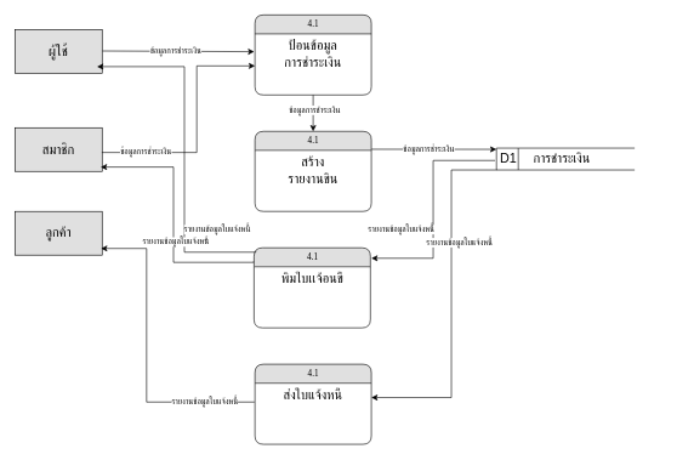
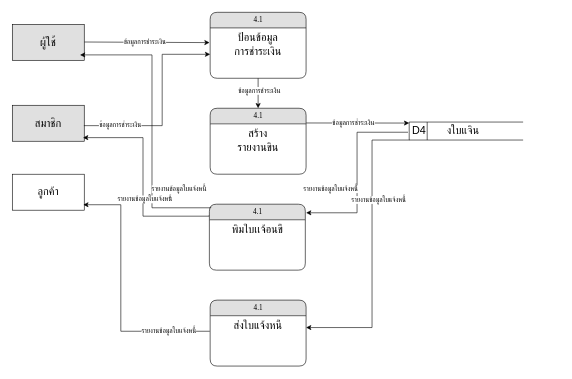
  <mxCell id="0" />
  <mxCell id="1" parent="0" />
  <mxCell id="2" value="4.1" style="swimlane;html=1;fontStyle=0;childLayout=stackLayout;horizontal=1;startSize=26;fillColor=#e0e0e0;horizontalStack=0;resizeParent=1;resizeLast=0;collapsible=1;marginBottom=0;swimlaneFillColor=#ffffff;align=center;rounded=1;shadow=0;comic=0;labelBackgroundColor=none;strokeWidth=1;fontFamily=Verdana;fontSize=12" parent="1" vertex="1"><mxGeometry x="348.72" y="340" width="160" height="110" as="geometry" /></mxCell>
  <mxCell id="3" value="&lt;span style=&quot;font-size: 18px;&quot;&gt;พิมใบเเจ้อนขี้&lt;/span&gt;" style="text;html=1;strokeColor=none;fillColor=none;spacingLeft=4;spacingRight=4;whiteSpace=wrap;overflow=hidden;rotatable=0;points=[[0,0.5],[1,0.5]];portConstraint=eastwest;align=center;" parent="2" vertex="1"><mxGeometry y="26" width="160" height="54" as="geometry" /></mxCell>
  <mxCell id="4" value="" style="endArrow=classic;html=1;rounded=0;exitX=-0.003;exitY=0.826;exitDx=0;exitDy=0;entryX=1;entryY=0.833;entryDx=0;entryDy=0;entryPerimeter=0;exitPerimeter=0;" parent="1" edge="1"><mxGeometry width="50" height="50" relative="1" as="geometry"><mxPoint x="140" y="69.5" as="sourcePoint" /><mxPoint x="349" y="70.5" as="targetPoint" /><Array as="points" /></mxGeometry></mxCell>
- <mxCell id="5" value="&lt;span style=&quot;font-size: 18px;&quot;&gt;ลูกค้า&lt;/span&gt;" style="rounded=0;whiteSpace=wrap;html=1;fillColor=#e0e0e0;" parent="1" vertex="1"><mxGeometry x="20" y="290" width="120" height="60" as="geometry" /></mxCell>
+ <mxCell id="5" value="&lt;span style=&quot;font-size: 18px;&quot;&gt;ลูกค้า&lt;/span&gt;" style="rounded=0;whiteSpace=wrap;html=1;" parent="1" vertex="1"><mxGeometry x="20" y="290" width="120" height="60" as="geometry" /></mxCell>
  <mxCell id="6" value="&lt;span style=&quot;font-size: 18px;&quot;&gt;ผู้ใช้&lt;/span&gt;" style="rounded=0;whiteSpace=wrap;html=1;fillColor=#e0e0e0;" parent="1" vertex="1"><mxGeometry x="20" y="40" width="120" height="60" as="geometry" /></mxCell>
  <mxCell id="7" value="4.1" style="swimlane;html=1;fontStyle=0;childLayout=stackLayout;horizontal=1;startSize=26;fillColor=#e0e0e0;horizontalStack=0;resizeParent=1;resizeLast=0;collapsible=1;marginBottom=0;swimlaneFillColor=#ffffff;align=center;rounded=1;shadow=0;comic=0;labelBackgroundColor=none;strokeWidth=1;fontFamily=Verdana;fontSize=12" parent="1" vertex="1"><mxGeometry x="350" y="20" width="160" height="110" as="geometry" /></mxCell>
  <mxCell id="8" value="&lt;span style=&quot;font-size: 18px;&quot;&gt;ป้อนข้อมูล&lt;/span&gt;&lt;div&gt;&lt;span style=&quot;font-size: 18px;&quot;&gt;การชำระเงิน&lt;/span&gt;&lt;/div&gt;" style="text;html=1;strokeColor=none;fillColor=none;spacingLeft=4;spacingRight=4;whiteSpace=wrap;overflow=hidden;rotatable=0;points=[[0,0.5],[1,0.5]];portConstraint=eastwest;align=center;" parent="7" vertex="1"><mxGeometry y="26" width="160" height="54" as="geometry" /></mxCell>
  <mxCell id="9" value="" style="endArrow=classic;html=1;rounded=0;entryX=0.5;entryY=0;entryDx=0;entryDy=0;" edge="1" parent="7" target="11"><mxGeometry width="50" height="50" relative="1" as="geometry"><mxPoint x="80" y="110" as="sourcePoint" /><mxPoint x="80" y="150" as="targetPoint" /></mxGeometry></mxCell>
  <mxCell id="10" value="ข้อมูลการชำระเงิน" style="edgeLabel;html=1;align=center;verticalAlign=middle;resizable=0;points=[];" vertex="1" connectable="0" parent="9"><mxGeometry x="-0.206" y="1" relative="1" as="geometry"><mxPoint as="offset" /></mxGeometry></mxCell>
  <mxCell id="11" value="4.1" style="swimlane;html=1;fontStyle=0;childLayout=stackLayout;horizontal=1;startSize=26;fillColor=#e0e0e0;horizontalStack=0;resizeParent=1;resizeLast=0;collapsible=1;marginBottom=0;swimlaneFillColor=#ffffff;align=center;rounded=1;shadow=0;comic=0;labelBackgroundColor=none;strokeWidth=1;fontFamily=Verdana;fontSize=12" parent="1" vertex="1"><mxGeometry x="350" y="180" width="160" height="110" as="geometry" /></mxCell>
  <mxCell id="12" value="&lt;font style=&quot;font-size: 18px;&quot;&gt;สร้าง&lt;/font&gt;&lt;br&gt;&lt;div&gt;&lt;span style=&quot;font-size: 18px;&quot;&gt;รายงานขิน&lt;/span&gt;&lt;/div&gt;" style="text;html=1;strokeColor=none;fillColor=none;spacingLeft=4;spacingRight=4;whiteSpace=wrap;overflow=hidden;rotatable=0;points=[[0,0.5],[1,0.5]];portConstraint=eastwest;align=center;" parent="11" vertex="1"><mxGeometry y="26" width="160" height="54" as="geometry" /></mxCell>
  <mxCell id="13" value="4.1" style="swimlane;html=1;fontStyle=0;childLayout=stackLayout;horizontal=1;startSize=26;fillColor=#e0e0e0;horizontalStack=0;resizeParent=1;resizeLast=0;collapsible=1;marginBottom=0;swimlaneFillColor=#ffffff;align=center;rounded=1;shadow=0;comic=0;labelBackgroundColor=none;strokeWidth=1;fontFamily=Verdana;fontSize=12" vertex="1" parent="1"><mxGeometry x="350" y="500" width="160" height="110" as="geometry" /></mxCell>
  <mxCell id="14" value="&lt;span style=&quot;font-size: 18px;&quot;&gt;ส่งใบแจ้งหนี้&lt;/span&gt;" style="text;html=1;strokeColor=none;fillColor=none;spacingLeft=4;spacingRight=4;whiteSpace=wrap;overflow=hidden;rotatable=0;points=[[0,0.5],[1,0.5]];portConstraint=eastwest;align=center;" vertex="1" parent="13"><mxGeometry y="26" width="160" height="54" as="geometry" /></mxCell>
  <mxCell id="15" value="&lt;span style=&quot;font-size: 18px;&quot;&gt;สมาชิก&lt;/span&gt;" style="rounded=0;whiteSpace=wrap;html=1;fillColor=#e0e0e0;" vertex="1" parent="1"><mxGeometry x="20" y="175" width="120" height="60" as="geometry" /></mxCell>
  <mxCell id="16" value="" style="endArrow=classic;html=1;rounded=0;exitX=0.04;exitY=1.099;exitDx=0;exitDy=0;exitPerimeter=0;entryX=1;entryY=0.709;entryDx=0;entryDy=0;entryPerimeter=0;edgeStyle=elbowEdgeStyle;" edge="1" parent="1"><mxGeometry width="50" height="50" relative="1" as="geometry"><mxPoint x="680" y="220" as="sourcePoint" /><mxPoint x="510" y="354.346" as="targetPoint" /></mxGeometry></mxCell>
  <mxCell id="17" value="" style="group" vertex="1" connectable="0" parent="1"><mxGeometry x="682" y="203" width="250" height="30" as="geometry" /></mxCell>
- <mxCell id="18" value="&lt;font style=&quot;font-size: 18px;&quot;&gt;D1&lt;/font&gt;" style="html=1;dashed=0;whiteSpace=wrap;shape=mxgraph.dfd.dataStoreID;align=left;spacingLeft=3;points=[[0,0],[0.5,0],[1,0],[0,0.5],[1,0.5],[0,1],[0.5,1],[1,1]];container=0;" vertex="1" parent="17"><mxGeometry width="190" height="30" as="geometry" /></mxCell>
- <mxCell id="19" value="&lt;font style=&quot;font-size: 18px;&quot;&gt;การชำระเงิน&lt;/font&gt;" style="text;strokeColor=none;align=center;fillColor=none;html=1;verticalAlign=middle;whiteSpace=wrap;rounded=0;" vertex="1" parent="17"><mxGeometry x="-10" width="200" height="30" as="geometry" /></mxCell>
+ <mxCell id="18" value="&lt;font style=&quot;font-size: 18px;&quot;&gt;D4&lt;/font&gt;" style="html=1;dashed=0;whiteSpace=wrap;shape=mxgraph.dfd.dataStoreID;align=left;spacingLeft=3;points=[[0,0],[0.5,0],[1,0],[0,0.5],[1,0.5],[0,1],[0.5,1],[1,1]];container=0;" vertex="1" parent="17"><mxGeometry width="190" height="30" as="geometry" /></mxCell>
+ <mxCell id="19" value="&lt;font style=&quot;font-size: 18px;&quot;&gt;งใบแจิน&lt;/font&gt;" style="text;strokeColor=none;align=center;fillColor=none;html=1;verticalAlign=middle;whiteSpace=wrap;rounded=0;" vertex="1" parent="17"><mxGeometry x="-10" width="200" height="30" as="geometry" /></mxCell>
  <mxCell id="20" value="" style="endArrow=classic;html=1;rounded=0;entryX=0.05;entryY=0.056;entryDx=0;entryDy=0;entryPerimeter=0;exitX=1.001;exitY=-0.027;exitDx=0;exitDy=0;exitPerimeter=0;" edge="1" parent="1" source="12" target="19"><mxGeometry width="50" height="50" relative="1" as="geometry"><mxPoint x="420" y="310" as="sourcePoint" /><mxPoint x="470" y="260" as="targetPoint" /></mxGeometry></mxCell>
  <mxCell id="21" value="ข้อมูลการชำระเงิน" style="edgeLabel;html=1;align=center;verticalAlign=middle;resizable=0;points=[];" vertex="1" connectable="0" parent="20"><mxGeometry x="-0.09" y="3" relative="1" as="geometry"><mxPoint y="2" as="offset" /></mxGeometry></mxCell>
  <mxCell id="22" value="รายงานข้อมูลใบแจ้งหนี้" style="edgeLabel;html=1;align=center;verticalAlign=middle;resizable=0;points=[];" vertex="1" connectable="0" parent="20"><mxGeometry x="-0.09" y="3" relative="1" as="geometry"><mxPoint x="-38" y="113" as="offset" /></mxGeometry></mxCell>
  <mxCell id="23" value="ข้อมูลการชำระเงิน" style="edgeLabel;html=1;align=center;verticalAlign=middle;resizable=0;points=[];" vertex="1" connectable="0" parent="20"><mxGeometry x="-0.09" y="3" relative="1" as="geometry"><mxPoint x="-348" y="-132" as="offset" /></mxGeometry></mxCell>
  <mxCell id="24" value="" style="endArrow=classic;html=1;rounded=0;entryX=1;entryY=0.366;entryDx=0;entryDy=0;entryPerimeter=0;edgeStyle=elbowEdgeStyle;exitX=0.052;exitY=1;exitDx=0;exitDy=0;exitPerimeter=0;" edge="1" parent="1" source="19" target="14"><mxGeometry width="50" height="50" relative="1" as="geometry"><mxPoint x="700" y="270" as="sourcePoint" /><mxPoint x="520" y="545.786" as="targetPoint" /><Array as="points"><mxPoint x="620" y="390" /></Array></mxGeometry></mxCell>
  <mxCell id="25" value="รายงานข้อมูลใบแจ้งหนี้" style="edgeLabel;html=1;align=center;verticalAlign=middle;resizable=0;points=[];" vertex="1" connectable="0" parent="24"><mxGeometry x="-0.426" y="-2" relative="1" as="geometry"><mxPoint x="12" y="23" as="offset" /></mxGeometry></mxCell>
  <mxCell id="26" value="" style="endArrow=classic;html=1;rounded=0;edgeStyle=elbowEdgeStyle;entryX=0;entryY=0.815;entryDx=0;entryDy=0;entryPerimeter=0;" edge="1" parent="1" target="8"><mxGeometry width="50" height="50" relative="1" as="geometry"><mxPoint x="139.4" y="209" as="sourcePoint" /><mxPoint x="340" y="90" as="targetPoint" /><Array as="points"><mxPoint x="270" y="160" /></Array></mxGeometry></mxCell>
  <mxCell id="27" value="ข้อมูลการชำระเงิน" style="edgeLabel;html=1;align=center;verticalAlign=middle;resizable=0;points=[];" vertex="1" connectable="0" parent="26"><mxGeometry x="-0.7" y="1" relative="1" as="geometry"><mxPoint x="11" y="-2" as="offset" /></mxGeometry></mxCell>
  <mxCell id="28" value="" style="endArrow=classic;html=1;rounded=0;entryX=0.978;entryY=0.615;entryDx=0;entryDy=0;entryPerimeter=0;exitX=-0.01;exitY=0.221;exitDx=0;exitDy=0;exitPerimeter=0;edgeStyle=elbowEdgeStyle;" edge="1" parent="1"><mxGeometry width="50" height="50" relative="1" as="geometry"><mxPoint x="349.4" y="551.934" as="sourcePoint" /><mxPoint x="138.36" y="340.9" as="targetPoint" /><Array as="points"><mxPoint x="201" y="454" /></Array></mxGeometry></mxCell>
  <mxCell id="29" value="" style="endArrow=classic;html=1;rounded=0;exitX=-0.017;exitY=0.014;exitDx=0;exitDy=0;exitPerimeter=0;entryX=1;entryY=0.75;entryDx=0;entryDy=0;edgeStyle=orthogonalEdgeStyle;elbow=vertical;" edge="1" parent="1"><mxGeometry width="50" height="50" relative="1" as="geometry"><mxPoint x="348" y="359" as="sourcePoint" /><mxPoint x="138" y="229" as="targetPoint" /><Array as="points"><mxPoint x="348" y="360" /><mxPoint x="238" y="360" /><mxPoint x="238" y="229" /></Array></mxGeometry></mxCell>
  <mxCell id="30" value="" style="endArrow=classic;html=1;rounded=0;exitX=-0.017;exitY=0.014;exitDx=0;exitDy=0;exitPerimeter=0;entryX=1;entryY=0.75;entryDx=0;entryDy=0;edgeStyle=orthogonalEdgeStyle;elbow=vertical;" edge="1" parent="1"><mxGeometry width="50" height="50" relative="1" as="geometry"><mxPoint x="351" y="345" as="sourcePoint" /><mxPoint x="133" y="91" as="targetPoint" /><Array as="points"><mxPoint x="351" y="346" /><mxPoint x="253" y="346" /><mxPoint x="253" y="91" /></Array></mxGeometry></mxCell>
  <mxCell id="31" value="รายงานข้อมูลใบแจ้งหนี้" style="edgeLabel;html=1;align=center;verticalAlign=middle;resizable=0;points=[];" vertex="1" connectable="0" parent="30"><mxGeometry x="-0.249" y="-2" relative="1" as="geometry"><mxPoint x="42" y="47" as="offset" /></mxGeometry></mxCell>
  <mxCell id="32" value="รายงานข้อมูลใบแจ้งหนี้" style="edgeLabel;html=1;align=center;verticalAlign=middle;resizable=0;points=[];" vertex="1" connectable="0" parent="30"><mxGeometry x="-0.249" y="-2" relative="1" as="geometry"><mxPoint x="-15" y="64" as="offset" /></mxGeometry></mxCell>
  <mxCell id="33" value="รายงานข้อมูลใบแจ้งหนี้" style="edgeLabel;html=1;align=center;verticalAlign=middle;resizable=0;points=[];" vertex="1" connectable="0" parent="30"><mxGeometry x="-0.249" y="-2" relative="1" as="geometry"><mxPoint x="25" y="283" as="offset" /></mxGeometry></mxCell>
